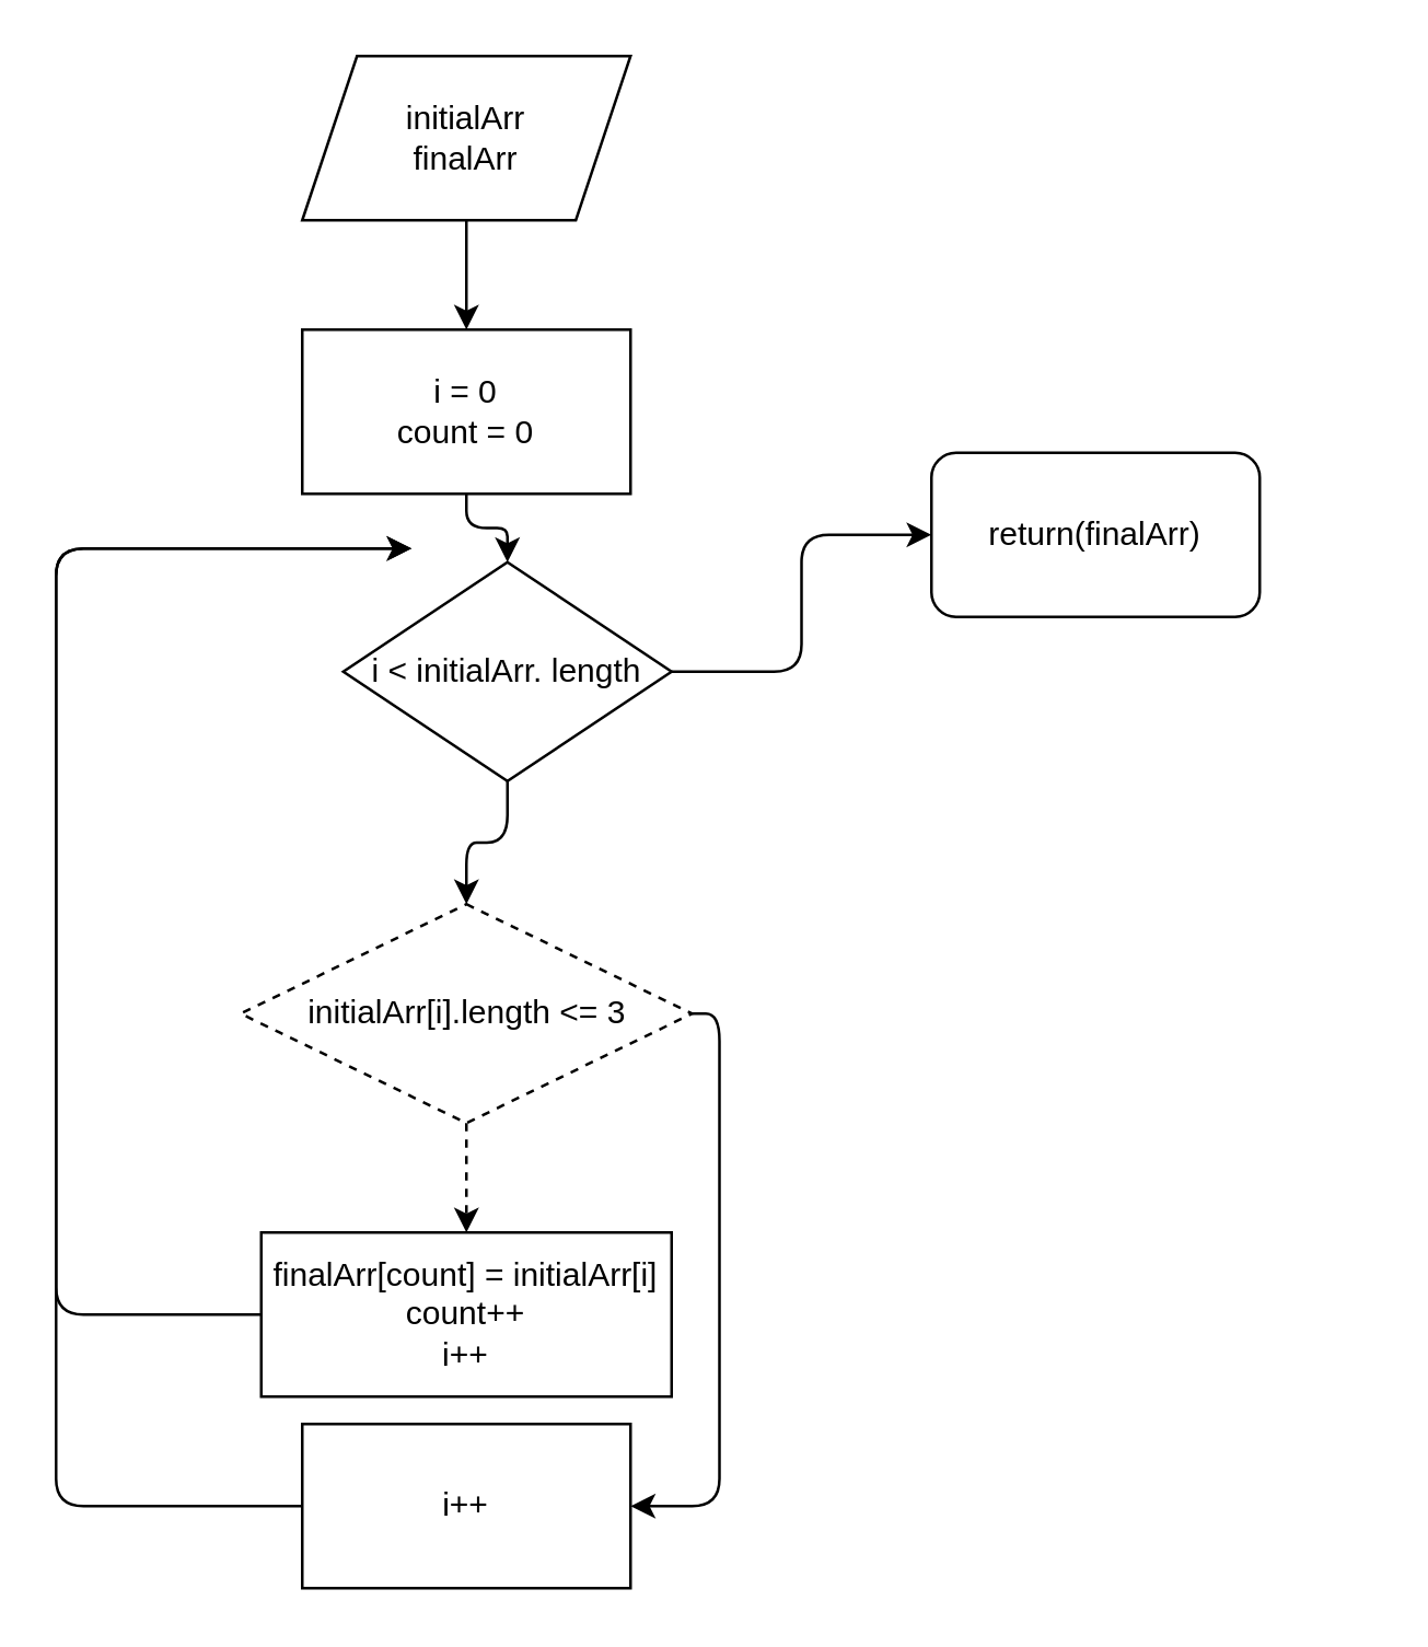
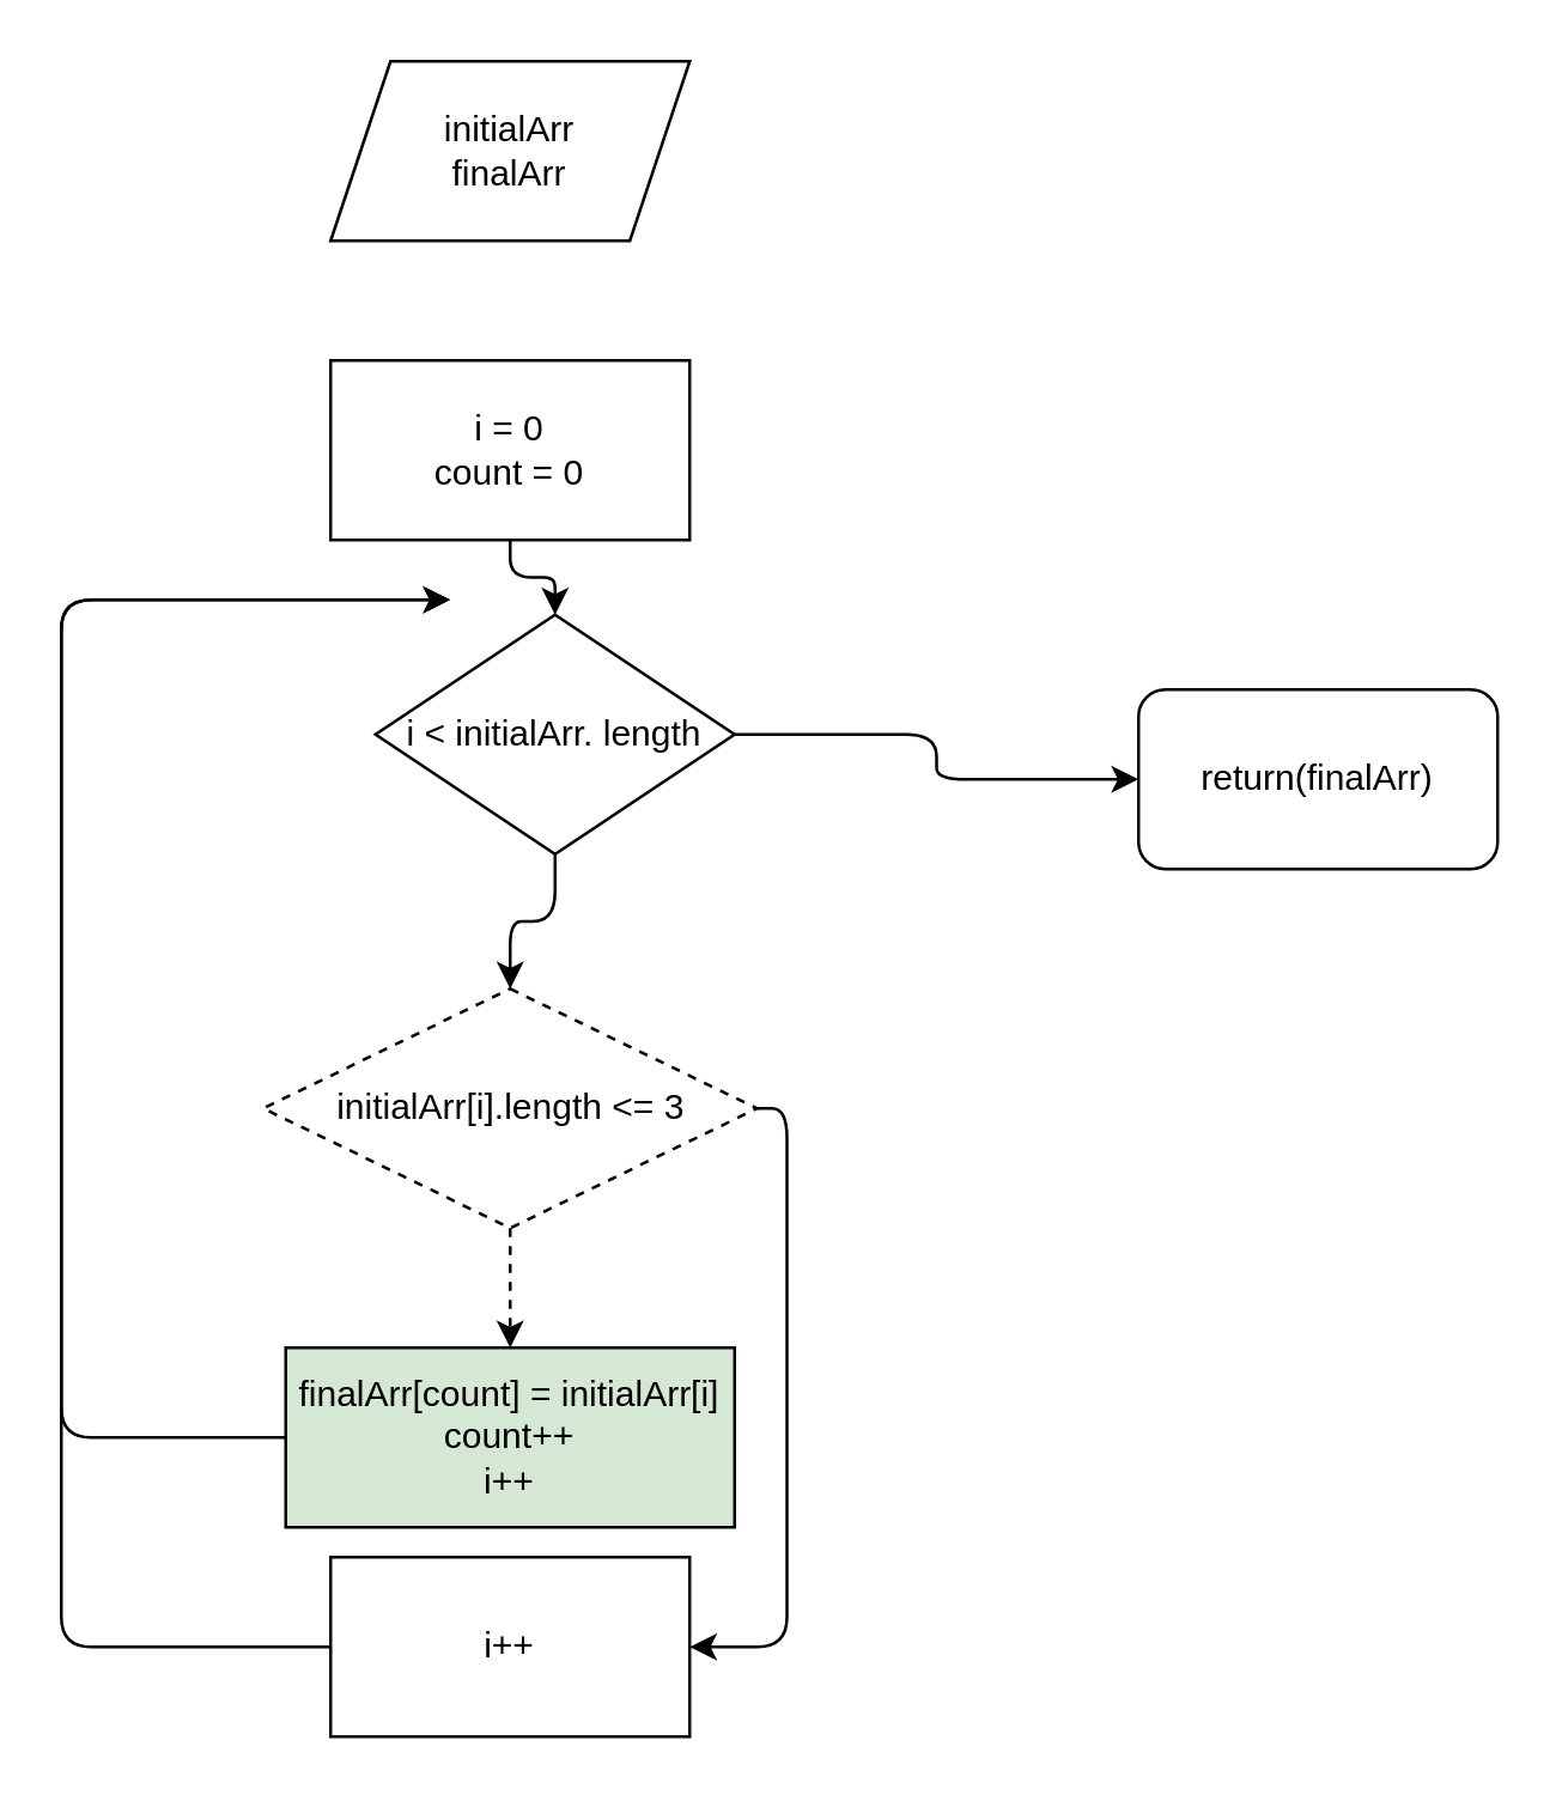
  <mxCell id="0" />
  <mxCell id="1" parent="0" />
- <mxCell id="2" style="edgeStyle=orthogonalEdgeStyle;html=1;entryX=0.5;entryY=0;entryDx=0;entryDy=0;" parent="1" source="3" target="5" edge="1"><mxGeometry relative="1" as="geometry" /></mxCell>
  <mxCell id="3" value="initialArr&lt;br&gt;finalArr" style="shape=parallelogram;perimeter=parallelogramPerimeter;whiteSpace=wrap;html=1;fixedSize=1;" parent="1" vertex="1"><mxGeometry x="110" y="20" width="120" height="60" as="geometry" /></mxCell>
  <mxCell id="4" style="edgeStyle=orthogonalEdgeStyle;html=1;entryX=0.5;entryY=0;entryDx=0;entryDy=0;" parent="1" source="5" target="8" edge="1"><mxGeometry relative="1" as="geometry" /></mxCell>
  <mxCell id="5" value="i = 0&lt;br&gt;count = 0" style="rounded=0;whiteSpace=wrap;html=1;" parent="1" vertex="1"><mxGeometry x="110" y="120" width="120" height="60" as="geometry" /></mxCell>
  <mxCell id="6" style="edgeStyle=orthogonalEdgeStyle;html=1;entryX=0.5;entryY=0;entryDx=0;entryDy=0;" parent="1" source="8" target="11" edge="1"><mxGeometry relative="1" as="geometry" /></mxCell>
  <mxCell id="7" style="edgeStyle=orthogonalEdgeStyle;html=1;entryX=0;entryY=0.5;entryDx=0;entryDy=0;" parent="1" source="8" target="16" edge="1"><mxGeometry relative="1" as="geometry" /></mxCell>
  <mxCell id="8" value="i &amp;lt; initialArr. length" style="rhombus;whiteSpace=wrap;html=1;" parent="1" vertex="1"><mxGeometry x="125" y="205" width="120" height="80" as="geometry" /></mxCell>
  <mxCell id="9" style="edgeStyle=none;html=1;entryX=0.5;entryY=0;entryDx=0;entryDy=0;dashed=1;" parent="1" source="11" target="13" edge="1"><mxGeometry relative="1" as="geometry" /></mxCell>
  <mxCell id="10" style="edgeStyle=orthogonalEdgeStyle;html=1;exitX=1;exitY=0.5;exitDx=0;exitDy=0;entryX=1;entryY=0.5;entryDx=0;entryDy=0;" parent="1" source="11" target="15" edge="1"><mxGeometry relative="1" as="geometry" /></mxCell>
  <mxCell id="11" value="initialArr[i].length &amp;lt;= 3" style="rhombus;whiteSpace=wrap;html=1;dashed=1;" parent="1" vertex="1"><mxGeometry x="87.5" y="330" width="165" height="80" as="geometry" /></mxCell>
  <mxCell id="12" style="edgeStyle=orthogonalEdgeStyle;html=1;" parent="1" source="13" edge="1"><mxGeometry relative="1" as="geometry"><mxPoint x="150" y="200" as="targetPoint" /><Array as="points"><mxPoint x="20" y="480" /><mxPoint x="20" y="200" /><mxPoint x="60" y="200" /></Array></mxGeometry></mxCell>
- <mxCell id="13" value="finalArr[count] = initialArr[i]&lt;br&gt;count++&lt;br&gt;i++" style="rounded=0;whiteSpace=wrap;html=1;" parent="1" vertex="1"><mxGeometry x="95" y="450" width="150" height="60" as="geometry" /></mxCell>
+ <mxCell id="13" value="finalArr[count] = initialArr[i]&lt;br&gt;count++&lt;br&gt;i++" style="rounded=0;whiteSpace=wrap;html=1;fillColor=#d5e8d4;" parent="1" vertex="1"><mxGeometry x="95" y="450" width="150" height="60" as="geometry" /></mxCell>
  <mxCell id="14" style="edgeStyle=orthogonalEdgeStyle;html=1;" parent="1" source="15" edge="1"><mxGeometry relative="1" as="geometry"><mxPoint x="150" y="200" as="targetPoint" /><Array as="points"><mxPoint x="20" y="550" /><mxPoint x="20" y="200" /></Array></mxGeometry></mxCell>
  <mxCell id="15" value="i++" style="rounded=0;whiteSpace=wrap;html=1;" parent="1" vertex="1"><mxGeometry x="110" y="520" width="120" height="60" as="geometry" /></mxCell>
- <mxCell id="16" value="return(finalArr)" style="rounded=1;whiteSpace=wrap;html=1;" parent="1" vertex="1"><mxGeometry x="340" y="165" width="120" height="60" as="geometry" /></mxCell>
+ <mxCell id="16" value="return(finalArr)" style="rounded=1;whiteSpace=wrap;html=1;" parent="1" vertex="1"><mxGeometry x="380" y="230" width="120" height="60" as="geometry" /></mxCell>
